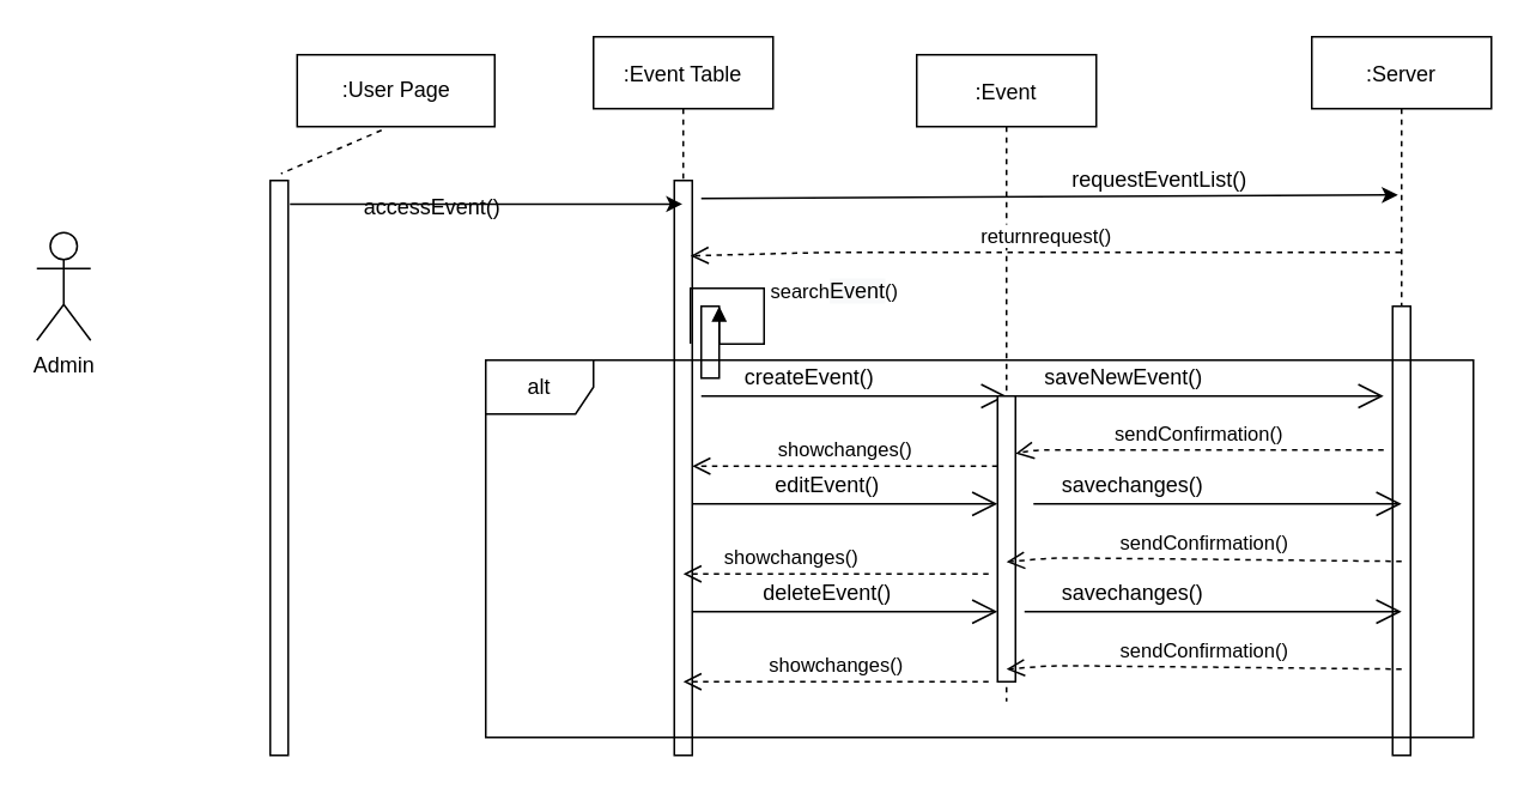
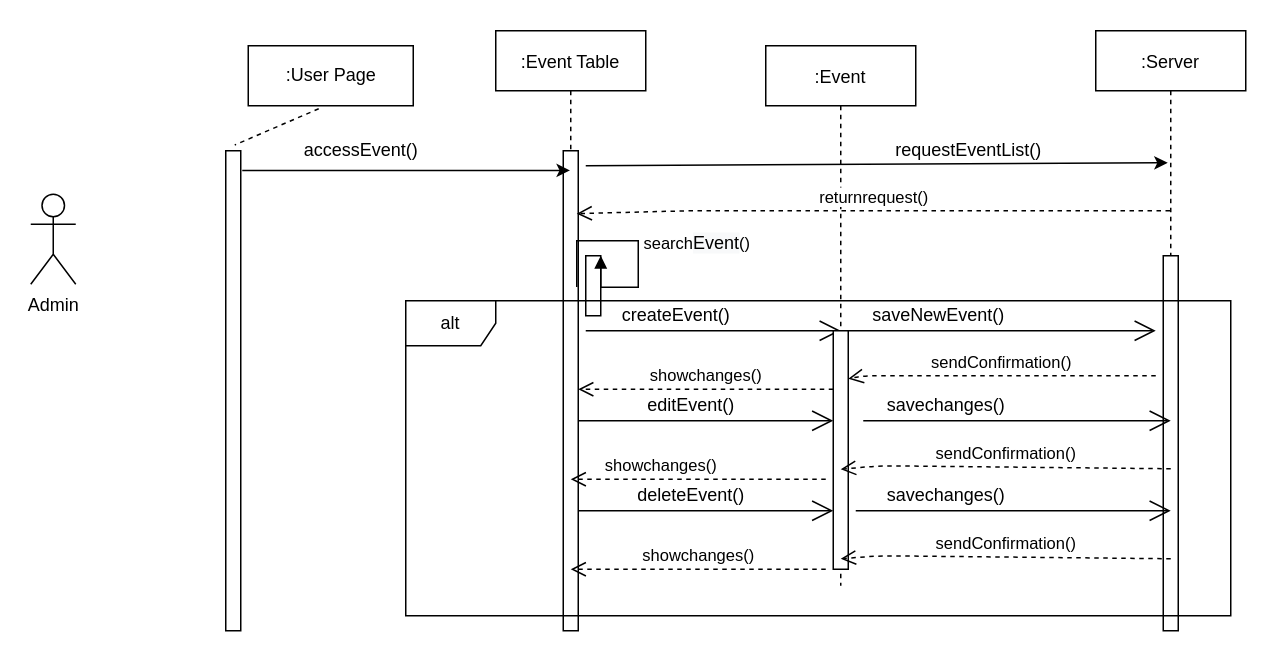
  <mxCell id="0" />
  <mxCell id="1" parent="0" />
  <mxCell id="2" value="" style="html=1;points=[];perimeter=orthogonalPerimeter;" vertex="1" parent="1"><mxGeometry x="150" y="100" width="10" height="320" as="geometry" /></mxCell>
  <mxCell id="3" value=":Event Table" style="shape=umlLifeline;perimeter=lifelinePerimeter;container=1;collapsible=0;recursiveResize=0;rounded=0;shadow=0;strokeWidth=1;" vertex="1" parent="1"><mxGeometry x="330" y="20" width="100" height="400" as="geometry" /></mxCell>
  <mxCell id="4" value="" style="points=[];perimeter=orthogonalPerimeter;rounded=0;shadow=0;strokeWidth=1;" vertex="1" parent="3"><mxGeometry x="45" y="80" width="10" height="320" as="geometry" /></mxCell>
  <mxCell id="5" value="" style="html=1;points=[];perimeter=orthogonalPerimeter;" vertex="1" parent="3"><mxGeometry x="60" y="150" width="10" height="40" as="geometry" /></mxCell>
  <mxCell id="6" value="search&lt;span style=&quot;font-size: 12px ; text-align: center ; background-color: rgb(248 , 249 , 250)&quot;&gt;Event&lt;/span&gt;()" style="edgeStyle=orthogonalEdgeStyle;html=1;align=left;spacingLeft=2;endArrow=block;rounded=0;entryX=1;entryY=0;exitX=0.9;exitY=0.284;exitDx=0;exitDy=0;exitPerimeter=0;" edge="1" parent="3" source="4" target="5"><mxGeometry relative="1" as="geometry"><mxPoint x="65" y="170" as="sourcePoint" /><Array as="points"><mxPoint x="54" y="140" /><mxPoint x="95" y="140" /><mxPoint x="95" y="171" /><mxPoint x="70" y="171" /></Array></mxGeometry></mxCell>
  <mxCell id="7" value=":Server" style="shape=umlLifeline;perimeter=lifelinePerimeter;container=1;collapsible=0;recursiveResize=0;rounded=0;shadow=0;strokeWidth=1;" vertex="1" parent="1"><mxGeometry x="730" y="20" width="100" height="400" as="geometry" /></mxCell>
  <mxCell id="8" value="" style="points=[];perimeter=orthogonalPerimeter;rounded=0;shadow=0;strokeWidth=1;" vertex="1" parent="7"><mxGeometry x="45" y="150" width="10" height="250" as="geometry" /></mxCell>
  <mxCell id="9" value=":User Page" style="html=1;" vertex="1" parent="1"><mxGeometry x="165" y="30" width="110" height="40" as="geometry" /></mxCell>
  <mxCell id="10" value="" style="endArrow=none;dashed=1;html=1;exitX=0.427;exitY=1.05;exitDx=0;exitDy=0;exitPerimeter=0;entryX=0.6;entryY=-0.012;entryDx=0;entryDy=0;entryPerimeter=0;" edge="1" parent="1" source="9" target="2"><mxGeometry width="50" height="50" relative="1" as="geometry"><mxPoint x="470" y="200" as="sourcePoint" /><mxPoint x="520" y="150" as="targetPoint" /></mxGeometry></mxCell>
  <mxCell id="11" value=":Event" style="shape=umlLifeline;perimeter=lifelinePerimeter;container=1;collapsible=0;recursiveResize=0;rounded=0;shadow=0;strokeWidth=1;" vertex="1" parent="1"><mxGeometry x="510" y="30" width="100" height="360" as="geometry" /></mxCell>
  <mxCell id="12" value="" style="endArrow=classic;html=1;exitX=1.1;exitY=0.041;exitDx=0;exitDy=0;exitPerimeter=0;" edge="1" parent="1" source="2" target="3"><mxGeometry width="50" height="50" relative="1" as="geometry"><mxPoint x="370" y="250" as="sourcePoint" /><mxPoint x="420" y="200" as="targetPoint" /></mxGeometry></mxCell>
- <mxCell id="13" value="accessEvent()" style="text;html=1;align=center;verticalAlign=middle;resizable=0;points=[];autosize=1;strokeColor=none;" vertex="1" parent="1"><mxGeometry x="195" y="105" width="90" height="20" as="geometry" /></mxCell>
+ <mxCell id="13" value="accessEvent()" style="text;html=1;align=center;verticalAlign=middle;resizable=0;points=[];autosize=1;strokeColor=none;" vertex="1" parent="1"><mxGeometry x="195" y="90" width="90" height="20" as="geometry" /></mxCell>
  <mxCell id="14" value="" style="endArrow=classic;html=1;entryX=0.48;entryY=0.22;entryDx=0;entryDy=0;entryPerimeter=0;" edge="1" parent="1" target="7"><mxGeometry width="50" height="50" relative="1" as="geometry"><mxPoint x="390" y="110" as="sourcePoint" /><mxPoint x="730" y="120" as="targetPoint" /></mxGeometry></mxCell>
  <mxCell id="15" value="requestEventList()" style="text;html=1;align=center;verticalAlign=middle;resizable=0;points=[];autosize=1;strokeColor=none;" vertex="1" parent="1"><mxGeometry x="590" y="90" width="110" height="20" as="geometry" /></mxCell>
  <mxCell id="16" value="returnrequest()" style="html=1;verticalAlign=bottom;endArrow=open;dashed=1;endSize=8;entryX=0.9;entryY=0.131;entryDx=0;entryDy=0;entryPerimeter=0;" edge="1" parent="1" source="7" target="4"><mxGeometry relative="1" as="geometry"><mxPoint x="440" y="220" as="sourcePoint" /><mxPoint x="360" y="220" as="targetPoint" /><Array as="points"><mxPoint x="460" y="140" /></Array></mxGeometry></mxCell>
  <mxCell id="17" value="" style="endArrow=open;endFill=1;endSize=12;html=1;" edge="1" parent="1"><mxGeometry width="160" relative="1" as="geometry"><mxPoint x="390" y="220" as="sourcePoint" /><mxPoint x="560" y="220" as="targetPoint" /></mxGeometry></mxCell>
  <mxCell id="18" value="" style="html=1;points=[];perimeter=orthogonalPerimeter;" vertex="1" parent="1"><mxGeometry x="555" y="220" width="10" height="159" as="geometry" /></mxCell>
  <mxCell id="19" value="createEvent()" style="text;html=1;align=center;verticalAlign=middle;resizable=0;points=[];autosize=1;strokeColor=none;" vertex="1" parent="1"><mxGeometry x="405" y="200" width="90" height="20" as="geometry" /></mxCell>
  <mxCell id="20" value="" style="endArrow=open;endFill=1;endSize=12;html=1;" edge="1" parent="1" source="18"><mxGeometry width="160" relative="1" as="geometry"><mxPoint x="600" y="220" as="sourcePoint" /><mxPoint x="770" y="220" as="targetPoint" /><Array as="points"><mxPoint x="730" y="220" /></Array></mxGeometry></mxCell>
  <mxCell id="21" value="saveNewEvent()" style="text;html=1;align=center;verticalAlign=middle;resizable=0;points=[];autosize=1;strokeColor=none;" vertex="1" parent="1"><mxGeometry x="575" y="200" width="100" height="20" as="geometry" /></mxCell>
  <mxCell id="22" value="sendConfirmation()" style="html=1;verticalAlign=bottom;endArrow=open;dashed=1;endSize=8;" edge="1" parent="1"><mxGeometry relative="1" as="geometry"><mxPoint x="770" y="250" as="sourcePoint" /><mxPoint x="565" y="251.96" as="targetPoint" /><Array as="points"><mxPoint x="576" y="250" /></Array></mxGeometry></mxCell>
  <mxCell id="23" value="editEvent()" style="text;html=1;align=center;verticalAlign=middle;resizable=0;points=[];autosize=1;strokeColor=none;" vertex="1" parent="1"><mxGeometry x="425" y="260" width="70" height="20" as="geometry" /></mxCell>
  <mxCell id="24" value="" style="endArrow=open;endFill=1;endSize=12;html=1;" edge="1" parent="1"><mxGeometry width="160" relative="1" as="geometry"><mxPoint x="575" y="280" as="sourcePoint" /><mxPoint x="780" y="280" as="targetPoint" /><Array as="points"><mxPoint x="740" y="280" /></Array></mxGeometry></mxCell>
  <mxCell id="25" value="savechanges()" style="text;html=1;align=center;verticalAlign=middle;resizable=0;points=[];autosize=1;strokeColor=none;" vertex="1" parent="1"><mxGeometry x="585" y="260" width="90" height="20" as="geometry" /></mxCell>
  <mxCell id="26" value="sendConfirmation()" style="html=1;verticalAlign=bottom;endArrow=open;dashed=1;endSize=8;entryX=0.5;entryY=0.581;entryDx=0;entryDy=0;entryPerimeter=0;" edge="1" parent="1" target="18"><mxGeometry relative="1" as="geometry"><mxPoint x="780" y="312" as="sourcePoint" /><mxPoint x="570" y="313" as="targetPoint" /><Array as="points"><mxPoint x="586" y="310" /></Array></mxGeometry></mxCell>
  <mxCell id="27" value="" style="endArrow=open;endFill=1;endSize=12;html=1;" edge="1" parent="1"><mxGeometry width="160" relative="1" as="geometry"><mxPoint x="385" y="280" as="sourcePoint" /><mxPoint x="555" y="280" as="targetPoint" /></mxGeometry></mxCell>
  <mxCell id="28" value="showchanges()" style="html=1;verticalAlign=bottom;endArrow=open;dashed=1;endSize=8;" edge="1" parent="1"><mxGeometry x="0.294" relative="1" as="geometry"><mxPoint x="550" y="319" as="sourcePoint" /><mxPoint x="380" y="319" as="targetPoint" /><Array as="points"><mxPoint x="407" y="319" /></Array><mxPoint as="offset" /></mxGeometry></mxCell>
  <mxCell id="29" value="deleteEvent()" style="text;html=1;align=center;verticalAlign=middle;resizable=0;points=[];autosize=1;strokeColor=none;" vertex="1" parent="1"><mxGeometry x="415" y="320" width="90" height="20" as="geometry" /></mxCell>
  <mxCell id="30" value="" style="endArrow=open;endFill=1;endSize=12;html=1;" edge="1" parent="1"><mxGeometry width="160" relative="1" as="geometry"><mxPoint x="570" y="340" as="sourcePoint" /><mxPoint x="780" y="340" as="targetPoint" /><Array as="points"><mxPoint x="740" y="340" /></Array></mxGeometry></mxCell>
  <mxCell id="31" value="savechanges()" style="text;html=1;align=center;verticalAlign=middle;resizable=0;points=[];autosize=1;strokeColor=none;" vertex="1" parent="1"><mxGeometry x="585" y="320" width="90" height="20" as="geometry" /></mxCell>
  <mxCell id="32" value="sendConfirmation()" style="html=1;verticalAlign=bottom;endArrow=open;dashed=1;endSize=8;entryX=0.5;entryY=0.956;entryDx=0;entryDy=0;entryPerimeter=0;" edge="1" parent="1" target="18"><mxGeometry relative="1" as="geometry"><mxPoint x="780" y="372" as="sourcePoint" /><mxPoint x="570" y="373" as="targetPoint" /><Array as="points"><mxPoint x="586" y="370" /></Array></mxGeometry></mxCell>
  <mxCell id="33" value="" style="endArrow=open;endFill=1;endSize=12;html=1;" edge="1" parent="1"><mxGeometry width="160" relative="1" as="geometry"><mxPoint x="385" y="340" as="sourcePoint" /><mxPoint x="555" y="340" as="targetPoint" /></mxGeometry></mxCell>
  <mxCell id="34" value="showchanges()" style="html=1;verticalAlign=bottom;endArrow=open;dashed=1;endSize=8;" edge="1" parent="1"><mxGeometry relative="1" as="geometry"><mxPoint x="550" y="379" as="sourcePoint" /><mxPoint x="380" y="379" as="targetPoint" /><Array as="points"><mxPoint x="407" y="379" /></Array></mxGeometry></mxCell>
  <mxCell id="35" value="showchanges()" style="html=1;verticalAlign=bottom;endArrow=open;dashed=1;endSize=8;" edge="1" parent="1"><mxGeometry relative="1" as="geometry"><mxPoint x="555" y="259" as="sourcePoint" /><mxPoint x="385" y="259" as="targetPoint" /><Array as="points"><mxPoint x="412" y="259" /></Array></mxGeometry></mxCell>
  <mxCell id="36" value="Admin" style="shape=umlActor;verticalLabelPosition=bottom;verticalAlign=top;html=1;outlineConnect=0;" vertex="1" parent="1"><mxGeometry x="20" y="129" width="30" height="60" as="geometry" /></mxCell>
  <mxCell id="37" value="alt" style="shape=umlFrame;whiteSpace=wrap;html=1;" vertex="1" parent="1"><mxGeometry x="270" y="200" width="550" height="210" as="geometry" /></mxCell>
